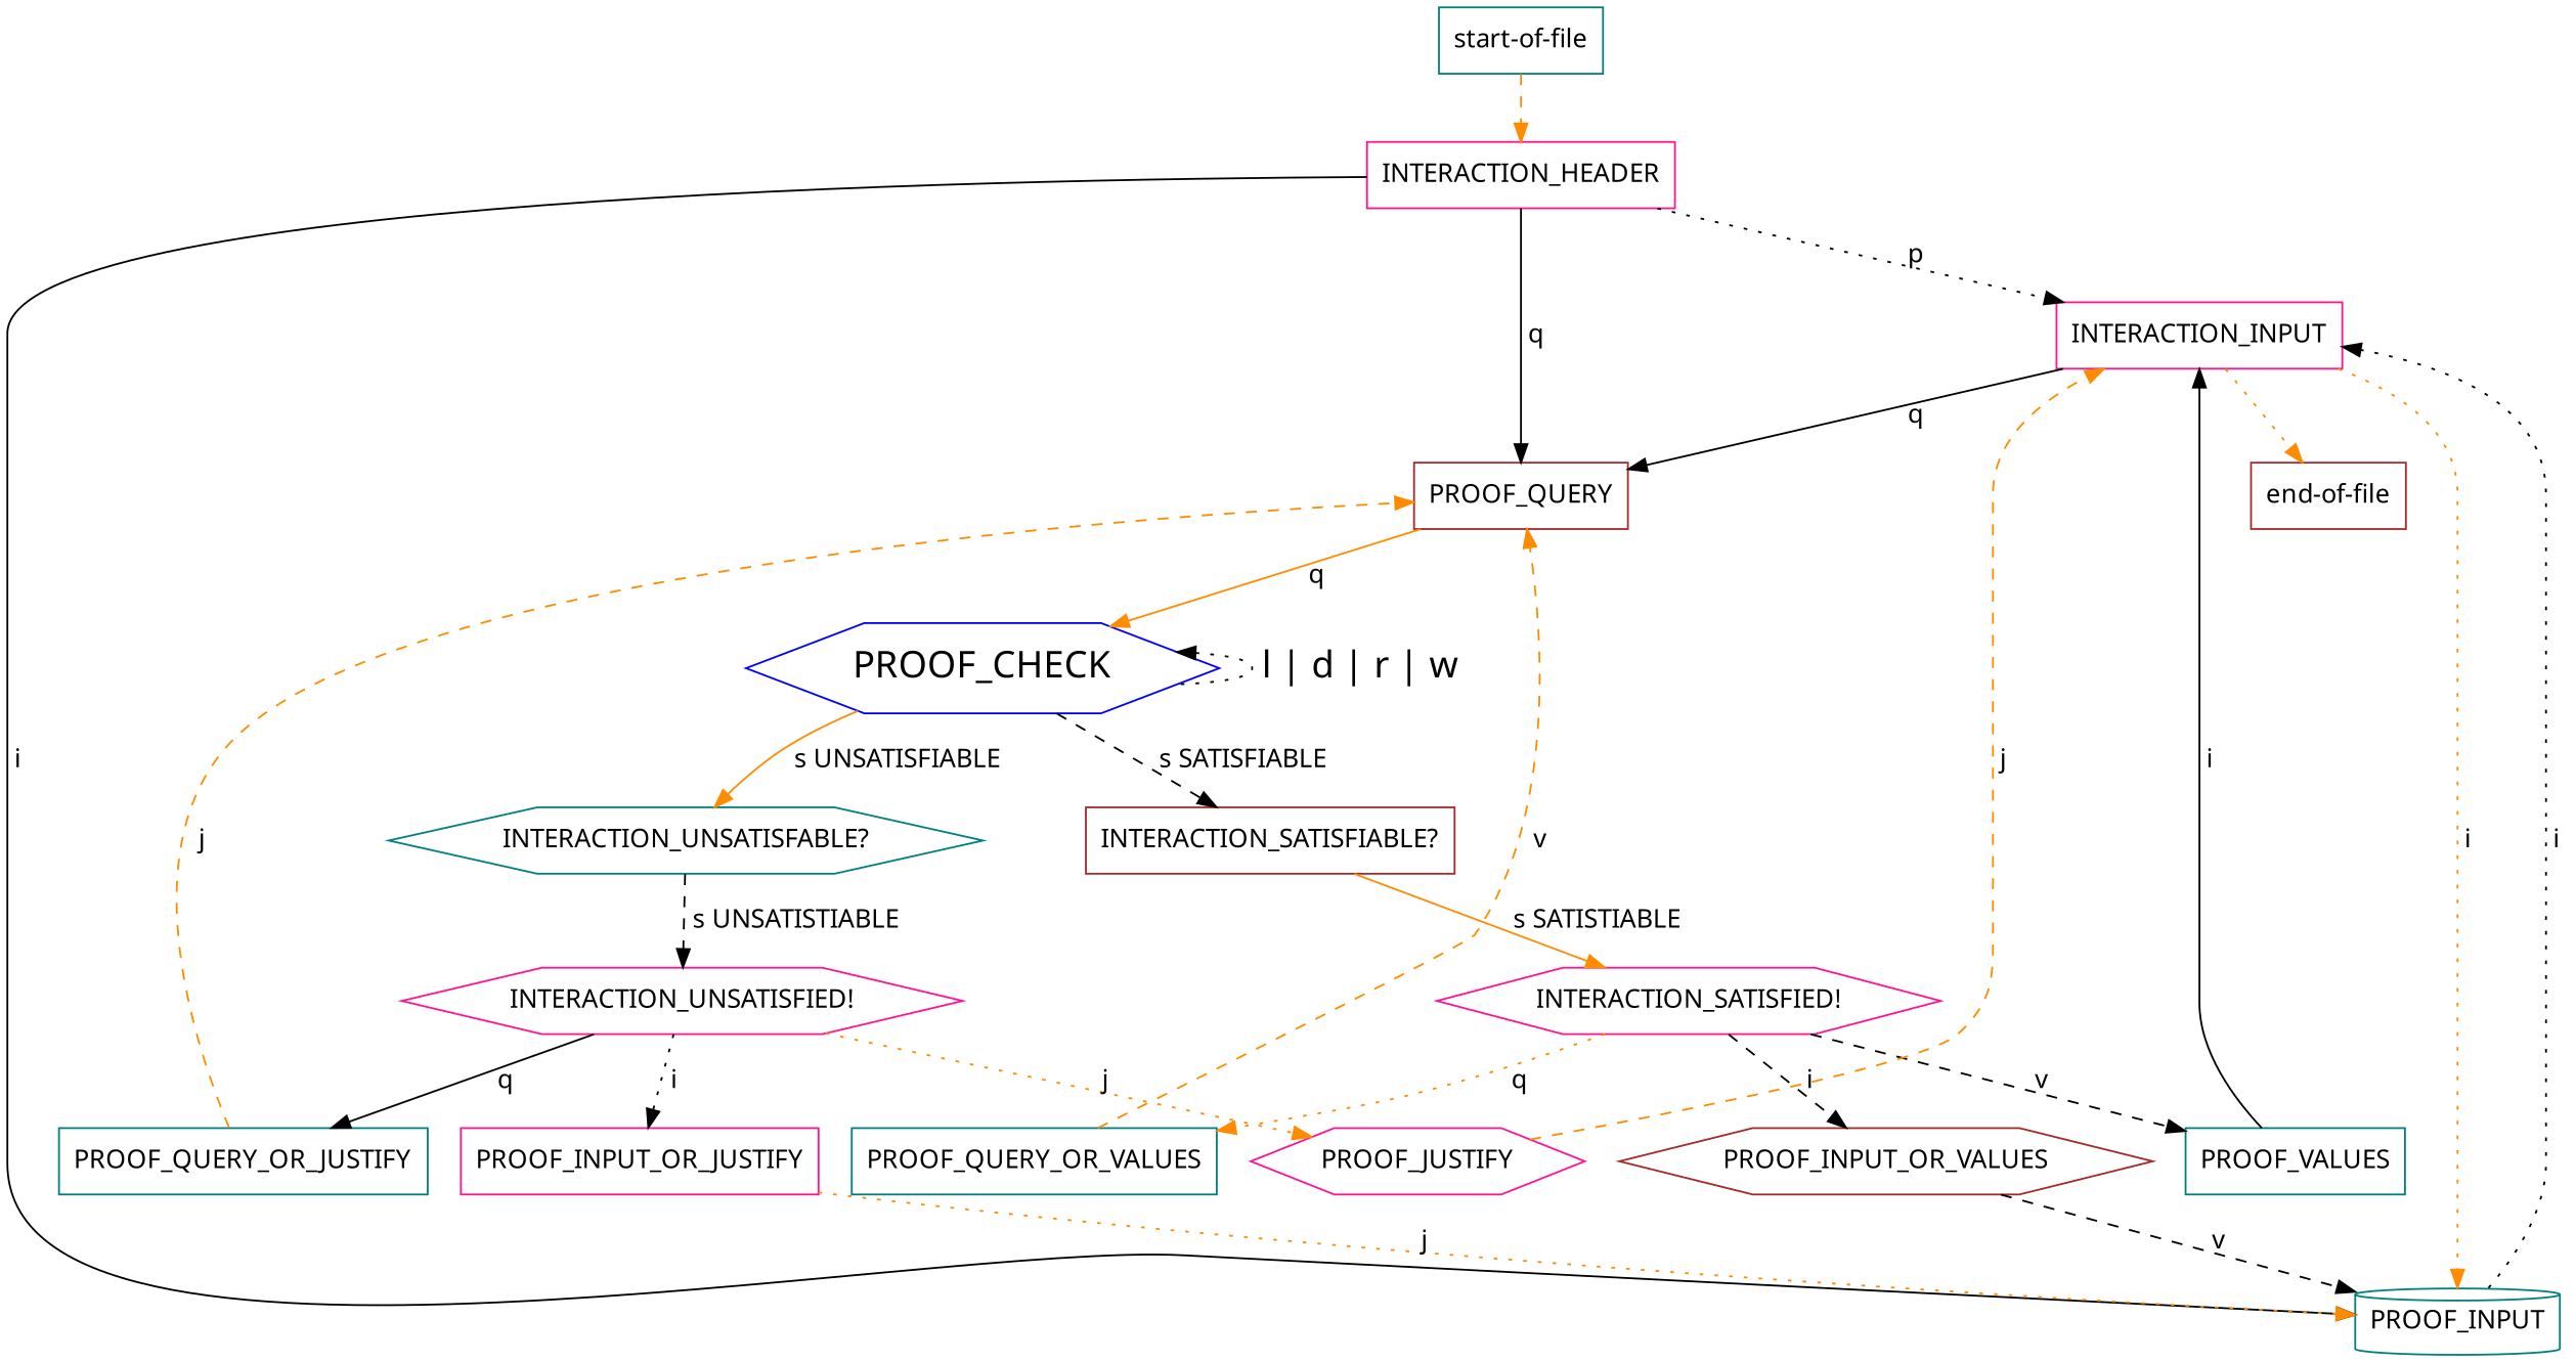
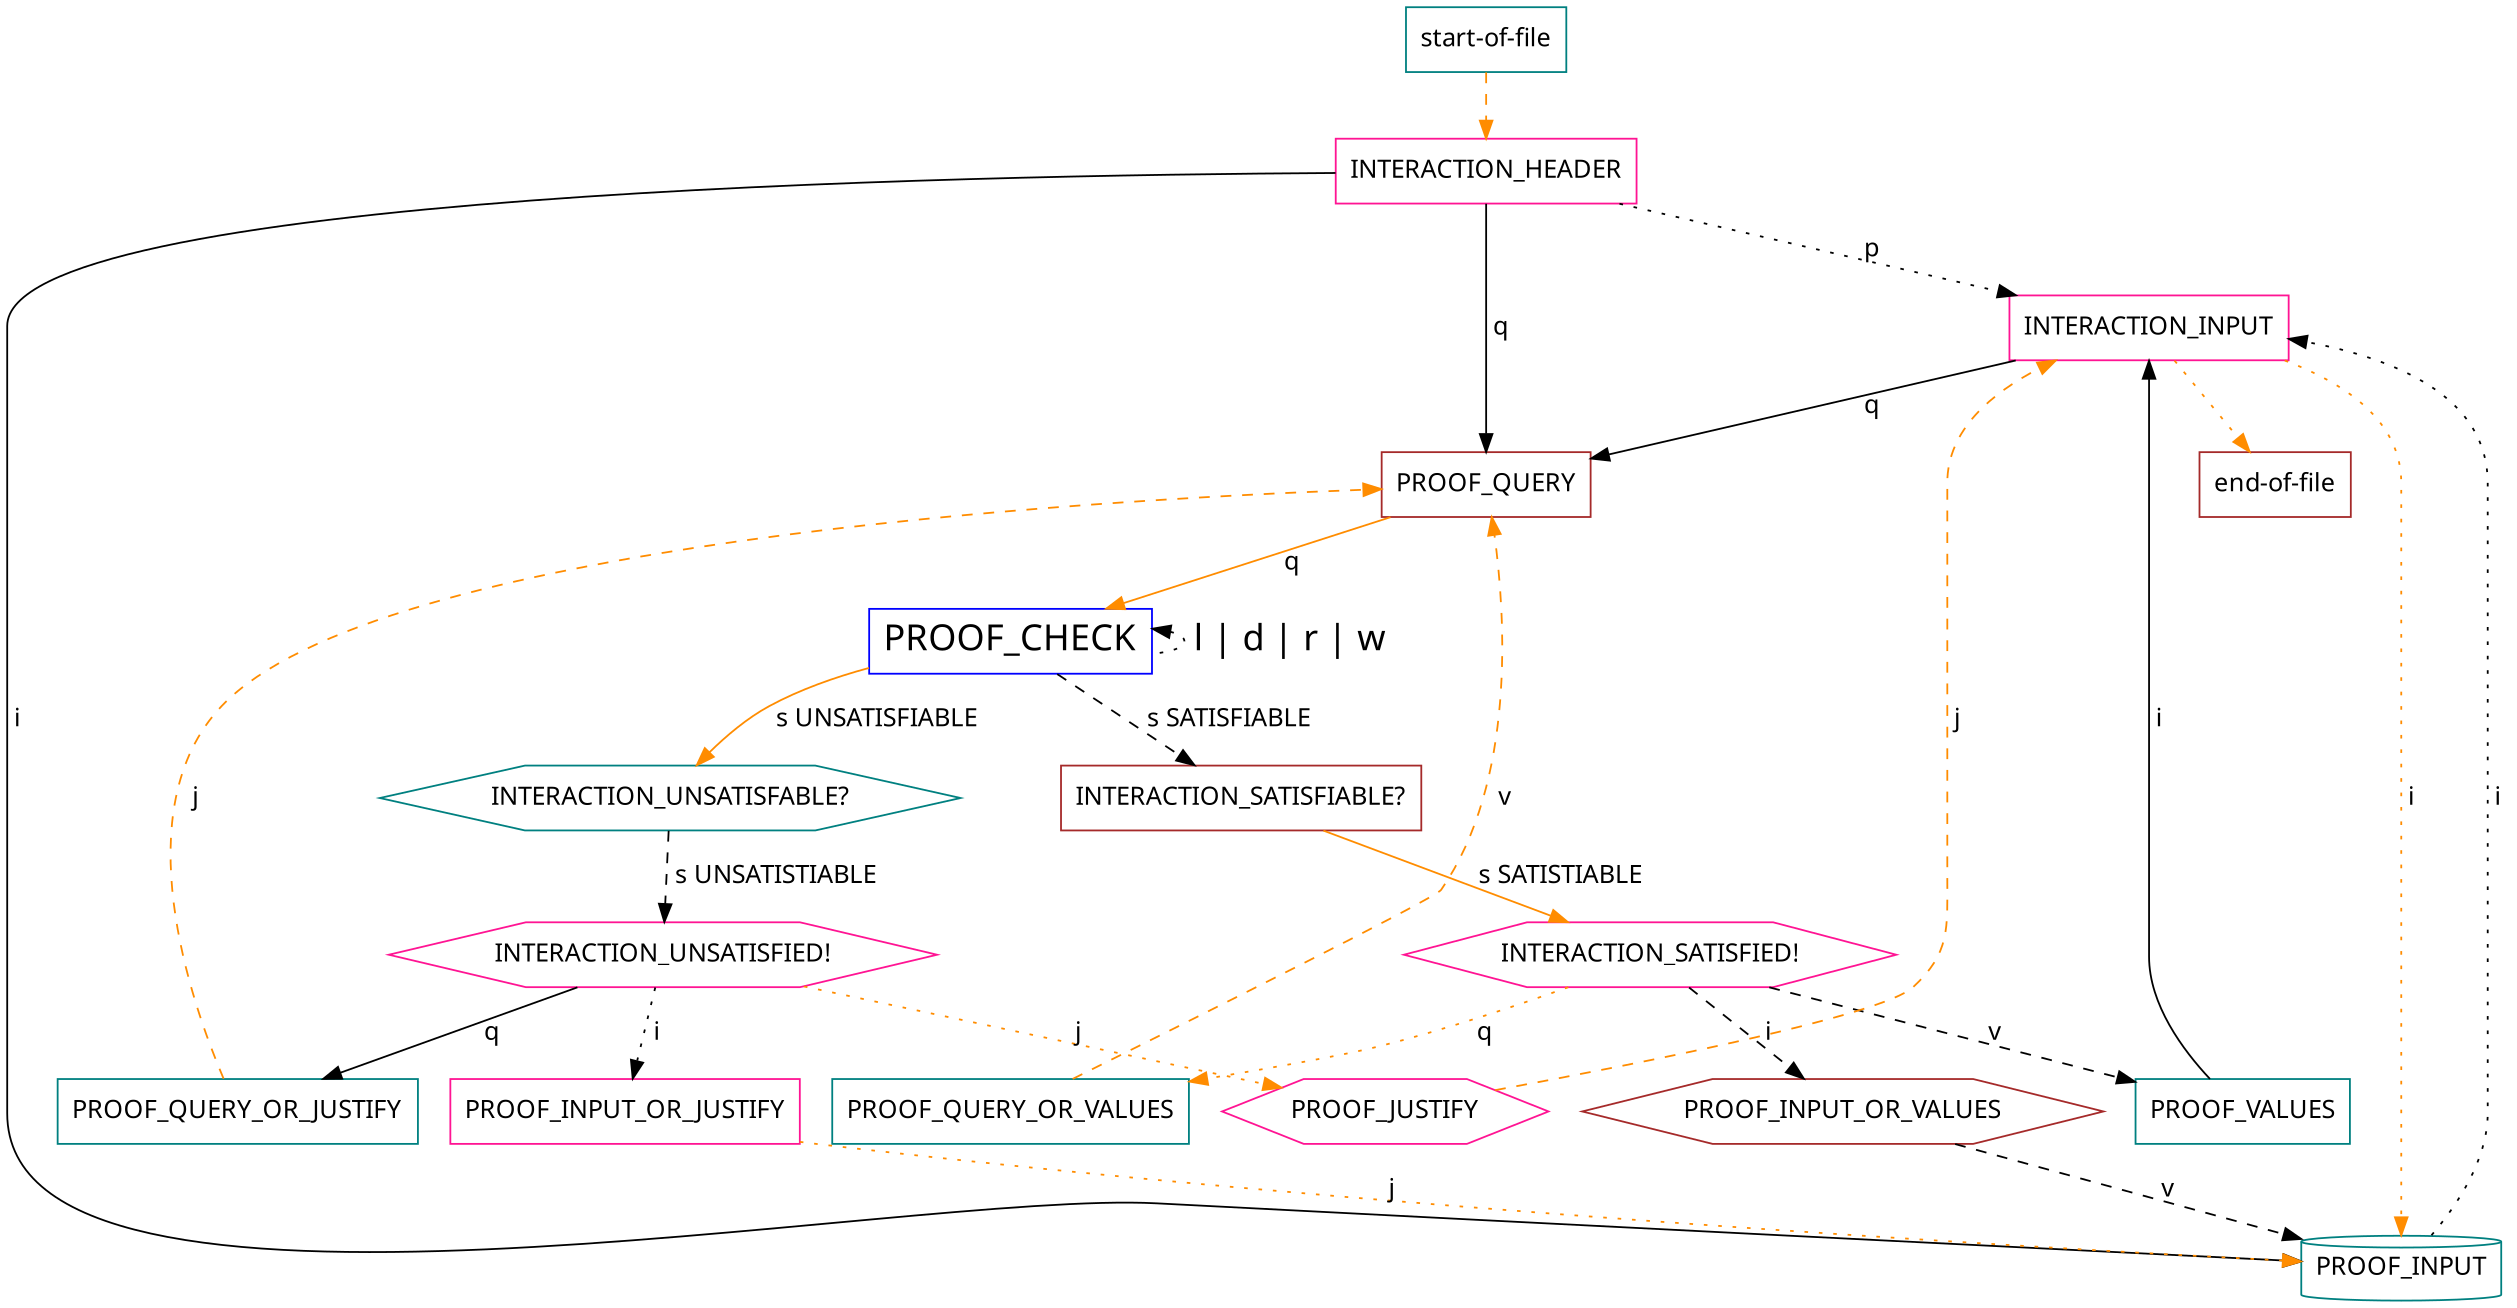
  digraph {
    fontname="Noto Sans"
    node [color=deeppink fontname="Noto Sans" shape=box]
    edge [color=black fontname="Noto Sans" style=dotted]
    INTERACTION_HEADER
    "start-of-file" [color=teal]
    INTERACTION_INPUT
    PROOF_INPUT [color=teal shape=cylinder]
    PROOF_QUERY [color=brown]
    "end-of-file" [color=brown]
-   PROOF_CHECK [color=blue fontsize=20 shape=hexagon]
+   PROOF_CHECK [color=blue fontsize=20]
    n8 [color=brown label="INTERACTION_SATISFIABLE?"]
    n9 [color=teal label="INTERACTION_UNSATISFABLE?" shape=hexagon]
    n10 [label="INTERACTION_SATISFIED!" shape=hexagon]
    n11 [label="INTERACTION_UNSATISFIED!" shape=hexagon]
    PROOF_VALUES [color=teal]
    PROOF_INPUT_OR_VALUES [color=brown shape=hexagon]
    PROOF_QUERY_OR_VALUES [color=teal]
    PROOF_JUSTIFY [shape=hexagon]
    PROOF_INPUT_OR_JUSTIFY
    PROOF_QUERY_OR_JUSTIFY [color=teal]
    INTERACTION_HEADER -> INTERACTION_INPUT [label=" p "]
    INTERACTION_HEADER -> PROOF_INPUT [label=" i " style=solid]
    INTERACTION_HEADER -> PROOF_QUERY [label=" q " style=solid]
    "start-of-file" -> INTERACTION_HEADER [color=darkorange style=dashed]
    INTERACTION_INPUT -> PROOF_INPUT [color=darkorange label=" i " weight=2]
    INTERACTION_INPUT -> PROOF_QUERY [label=" q " style=solid weight=2]
    INTERACTION_INPUT -> "end-of-file" [color=darkorange]
    PROOF_INPUT -> INTERACTION_INPUT [label=" i " weight=3]
    PROOF_QUERY -> PROOF_CHECK [color=darkorange label=" q " style=solid]
    PROOF_CHECK -> PROOF_CHECK [dir=back fontsize=20 label=" l | d | r | w "]
    PROOF_CHECK -> n8 [label=" s SATISFIABLE " style=dashed]
    PROOF_CHECK -> n9 [color=darkorange label=" s UNSATISFIABLE " style=solid]
    n8 -> n10 [color=darkorange label=" s SATISTIABLE " style=solid]
    n9 -> n11 [label=" s UNSATISTIABLE " style=dashed]
    n10 -> PROOF_VALUES [label=" v " style=dashed]
    n10 -> PROOF_INPUT_OR_VALUES [label=" i " style=dashed]
    n10 -> PROOF_QUERY_OR_VALUES [color=darkorange label=" q "]
    n11 -> PROOF_JUSTIFY [color=darkorange label=" j "]
    n11 -> PROOF_INPUT_OR_JUSTIFY [label=" i "]
    n11 -> PROOF_QUERY_OR_JUSTIFY [label=" q " style=solid]
    PROOF_VALUES -> INTERACTION_INPUT [label=" i " style=solid]
    PROOF_INPUT_OR_VALUES -> INTERACTION_INPUT [color=invis fontcolor=invis label=" i " style=""]
    PROOF_INPUT_OR_VALUES -> PROOF_INPUT [fontcolor=black label=" v " style=dashed]
    PROOF_QUERY_OR_VALUES -> PROOF_QUERY [color=darkorange fontcolor=black label=" v " style=dashed]
    PROOF_QUERY_OR_VALUES -> PROOF_CHECK [color=invis fontcolor=invis label=" q " style=""]
    PROOF_JUSTIFY -> INTERACTION_INPUT [color=darkorange label=" j " style=dashed]
    PROOF_INPUT_OR_JUSTIFY -> INTERACTION_INPUT [color=invis fontcolor=invis label=" i " style=""]
    PROOF_INPUT_OR_JUSTIFY -> PROOF_INPUT [color=darkorange fontcolor=black label=" j "]
    PROOF_QUERY_OR_JUSTIFY -> PROOF_QUERY [color=darkorange fontcolor=black label=" j " style=dashed]
    PROOF_QUERY_OR_JUSTIFY -> PROOF_CHECK [color=invis fontcolor=invis label=" q " style=""]
  }
